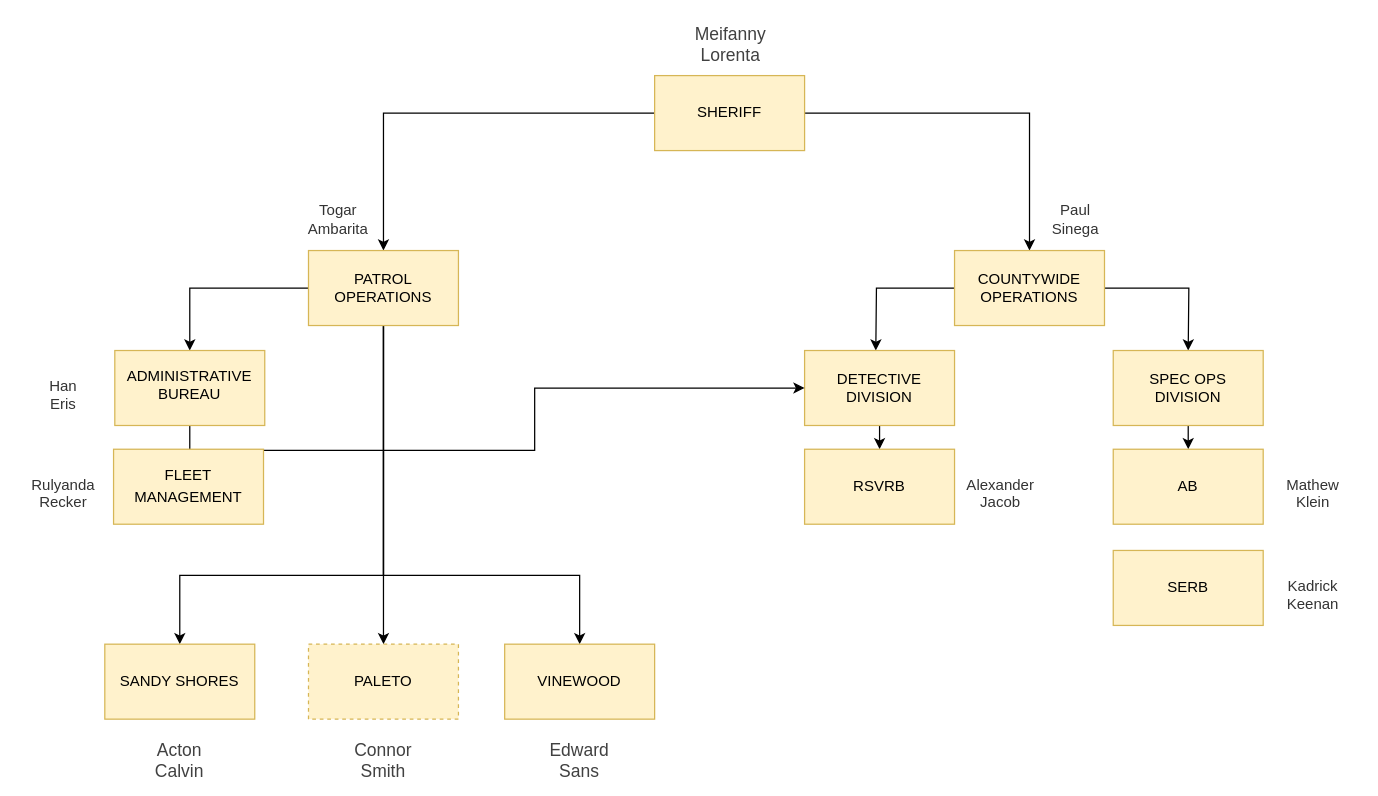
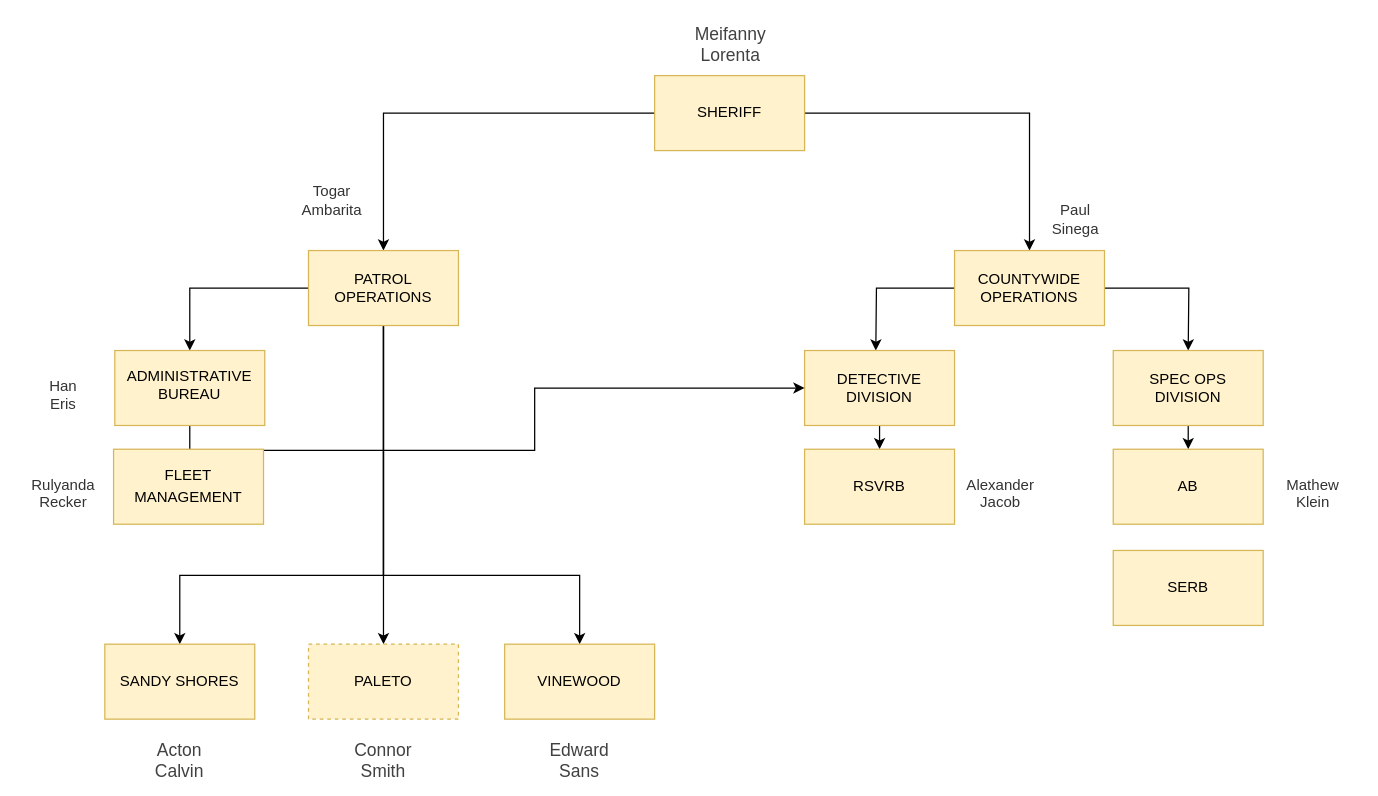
  <mxCell id="0" />
  <mxCell id="1" parent="0" />
  <mxCell id="2" style="edgeStyle=orthogonalEdgeStyle;rounded=0;orthogonalLoop=1;jettySize=auto;html=1;entryX=0.5;entryY=0;entryDx=0;entryDy=0;fontFamily=Helvetica;fontSize=12;" parent="1" source="4" target="9" edge="1"><mxGeometry relative="1" as="geometry" /></mxCell>
  <mxCell id="3" style="edgeStyle=orthogonalEdgeStyle;rounded=0;orthogonalLoop=1;jettySize=auto;html=1;entryX=0.5;entryY=0;entryDx=0;entryDy=0;fontFamily=Helvetica;fontSize=12;" parent="1" source="4" target="12" edge="1"><mxGeometry relative="1" as="geometry" /></mxCell>
  <mxCell id="4" value="SHERIFF" style="rounded=0;whiteSpace=wrap;html=1;fillColor=#fff2cc;strokeColor=#d6b656;fontColor=default;labelBackgroundColor=none;" parent="1" vertex="1"><mxGeometry x="523" y="60" width="120" height="60" as="geometry" /></mxCell>
  <mxCell id="5" style="edgeStyle=orthogonalEdgeStyle;rounded=0;orthogonalLoop=1;jettySize=auto;html=1;exitX=0.5;exitY=1;exitDx=0;exitDy=0;entryX=0.5;entryY=0;entryDx=0;entryDy=0;fontFamily=Helvetica;fontSize=12;" parent="1" source="9" target="17" edge="1"><mxGeometry relative="1" as="geometry" /></mxCell>
  <mxCell id="6" style="edgeStyle=orthogonalEdgeStyle;rounded=0;orthogonalLoop=1;jettySize=auto;html=1;exitX=0.5;exitY=1;exitDx=0;exitDy=0;entryX=0.5;entryY=0;entryDx=0;entryDy=0;fontFamily=Helvetica;fontSize=12;" parent="1" source="9" target="19" edge="1"><mxGeometry relative="1" as="geometry"><Array as="points"><mxPoint x="306" y="460" /><mxPoint x="463" y="460" /></Array></mxGeometry></mxCell>
  <mxCell id="7" style="edgeStyle=orthogonalEdgeStyle;rounded=0;orthogonalLoop=1;jettySize=auto;html=1;exitX=0.5;exitY=1;exitDx=0;exitDy=0;entryX=0.5;entryY=0;entryDx=0;entryDy=0;fontFamily=Helvetica;fontSize=12;" parent="1" source="9" target="18" edge="1"><mxGeometry relative="1" as="geometry"><Array as="points"><mxPoint x="306" y="460" /><mxPoint x="143" y="460" /></Array></mxGeometry></mxCell>
  <mxCell id="8" style="edgeStyle=orthogonalEdgeStyle;rounded=0;orthogonalLoop=1;jettySize=auto;html=1;exitX=0;exitY=0.5;exitDx=0;exitDy=0;entryX=0.5;entryY=0;entryDx=0;entryDy=0;fontFamily=Helvetica;fontSize=12;fontColor=default;" edge="1" parent="1" source="9" target="24"><mxGeometry relative="1" as="geometry" /></mxCell>
  <mxCell id="9" value="&lt;span class=&quot;text-strong&quot; style=&quot;&quot;&gt;&lt;font style=&quot;font-size: 12px&quot;&gt;PATROL OPERATIONS&lt;/font&gt;&lt;/span&gt;" style="rounded=0;whiteSpace=wrap;html=1;fillColor=#fff2cc;strokeColor=#d6b656;fontColor=default;labelBackgroundColor=none;" parent="1" vertex="1"><mxGeometry x="246" y="200" width="120" height="60" as="geometry" /></mxCell>
  <mxCell id="10" style="edgeStyle=orthogonalEdgeStyle;rounded=0;orthogonalLoop=1;jettySize=auto;html=1;fontFamily=Helvetica;fontSize=12;" parent="1" source="12" edge="1"><mxGeometry relative="1" as="geometry"><mxPoint x="700" y="280" as="targetPoint" /></mxGeometry></mxCell>
  <mxCell id="11" style="edgeStyle=orthogonalEdgeStyle;rounded=0;orthogonalLoop=1;jettySize=auto;html=1;fontFamily=Helvetica;fontSize=12;" parent="1" source="12" edge="1"><mxGeometry relative="1" as="geometry"><mxPoint x="950" y="280" as="targetPoint" /></mxGeometry></mxCell>
  <mxCell id="12" value="&lt;span class=&quot;text-strong&quot; style=&quot;&quot;&gt;&lt;font style=&quot;font-size: 12px&quot;&gt;COUNTYWIDE OPERATIONS&lt;/font&gt;&lt;/span&gt;" style="rounded=0;whiteSpace=wrap;html=1;fillColor=#fff2cc;strokeColor=#d6b656;fontColor=default;labelBackgroundColor=none;" parent="1" vertex="1"><mxGeometry x="763" y="200" width="120" height="60" as="geometry" /></mxCell>
  <mxCell id="13" style="edgeStyle=orthogonalEdgeStyle;rounded=0;orthogonalLoop=1;jettySize=auto;html=1;exitX=0.5;exitY=1;exitDx=0;exitDy=0;entryX=0.5;entryY=0;entryDx=0;entryDy=0;fontFamily=Helvetica;fontSize=12;" parent="1" source="14" target="22" edge="1"><mxGeometry relative="1" as="geometry" /></mxCell>
  <mxCell id="14" value="&lt;font&gt;&lt;span style=&quot;&quot;&gt;DETECTIVE&lt;br&gt;DIVISION&lt;br&gt;&lt;/span&gt;&lt;/font&gt;" style="rounded=0;whiteSpace=wrap;html=1;fillColor=#fff2cc;strokeColor=#d6b656;fontColor=default;labelBackgroundColor=none;" parent="1" vertex="1"><mxGeometry x="643" y="280" width="120" height="60" as="geometry" /></mxCell>
  <mxCell id="15" style="edgeStyle=orthogonalEdgeStyle;rounded=0;orthogonalLoop=1;jettySize=auto;html=1;exitX=0.5;exitY=1;exitDx=0;exitDy=0;entryX=0.5;entryY=0;entryDx=0;entryDy=0;fontFamily=Helvetica;fontSize=12;" parent="1" source="16" target="20" edge="1"><mxGeometry relative="1" as="geometry" /></mxCell>
  <mxCell id="16" value="&lt;span class=&quot;text-strong&quot; style=&quot;&quot;&gt;&lt;font style=&quot;font-size: 12px&quot;&gt;SPEC OPS&lt;br&gt;DIVISION&lt;br&gt;&lt;/font&gt;&lt;/span&gt;" style="rounded=0;whiteSpace=wrap;html=1;fillColor=#fff2cc;strokeColor=#d6b656;fontColor=default;labelBackgroundColor=none;" parent="1" vertex="1"><mxGeometry x="890" y="280" width="120" height="60" as="geometry" /></mxCell>
  <mxCell id="17" value="&lt;span class=&quot;text-strong&quot; style=&quot;&quot;&gt;&lt;font style=&quot;font-size: 12px&quot;&gt;PALETO&lt;/font&gt;&lt;/span&gt;" style="rounded=0;whiteSpace=wrap;html=1;fillColor=#fff2cc;strokeColor=#d6b656;fontColor=default;labelBackgroundColor=none;dashed=1;" parent="1" vertex="1"><mxGeometry x="246" y="515" width="120" height="60" as="geometry" /></mxCell>
  <mxCell id="18" value="&lt;span style=&quot;&quot;&gt;&lt;font style=&quot;font-size: 12px&quot;&gt;SANDY SHORES&lt;/font&gt;&lt;/span&gt;" style="rounded=0;whiteSpace=wrap;html=1;fillColor=#fff2cc;strokeColor=#d6b656;fontColor=default;labelBackgroundColor=none;" parent="1" vertex="1"><mxGeometry x="83" y="515" width="120" height="60" as="geometry" /></mxCell>
  <mxCell id="19" value="&lt;span class=&quot;text-strong&quot; style=&quot;&quot;&gt;&lt;font style=&quot;font-size: 12px&quot;&gt;VINEWOOD&lt;/font&gt;&lt;/span&gt;" style="rounded=0;whiteSpace=wrap;html=1;fillColor=#fff2cc;strokeColor=#d6b656;fontColor=default;labelBackgroundColor=none;" parent="1" vertex="1"><mxGeometry x="403" y="515" width="120" height="60" as="geometry" /></mxCell>
  <mxCell id="20" value="&lt;font&gt;&lt;span style=&quot;&quot;&gt;AB&lt;/span&gt;&lt;/font&gt;" style="rounded=0;whiteSpace=wrap;html=1;fillColor=#fff2cc;strokeColor=#d6b656;fontColor=default;labelBackgroundColor=none;" parent="1" vertex="1"><mxGeometry x="890" y="359" width="120" height="60" as="geometry" /></mxCell>
  <mxCell id="21" value="SERB" style="rounded=0;whiteSpace=wrap;html=1;fontFamily=Helvetica;fontSize=12;fillColor=#fff2cc;strokeColor=#d6b656;fontColor=default;labelBackgroundColor=none;" parent="1" vertex="1"><mxGeometry x="890" y="440" width="120" height="60" as="geometry" /></mxCell>
  <mxCell id="22" value="RSVRB" style="rounded=0;whiteSpace=wrap;html=1;fontFamily=Helvetica;fontSize=12;fillColor=#fff2cc;strokeColor=#d6b656;fontColor=default;labelBackgroundColor=none;" parent="1" vertex="1"><mxGeometry x="643" y="359" width="120" height="60" as="geometry" /></mxCell>
  <mxCell id="23" style="edgeStyle=orthogonalEdgeStyle;rounded=0;orthogonalLoop=1;jettySize=auto;html=1;exitX=0.5;exitY=1;exitDx=0;exitDy=0;fontFamily=Helvetica;fontSize=12;" parent="1" source="24" target="14" edge="1"><mxGeometry relative="1" as="geometry" /></mxCell>
  <mxCell id="24" value="&lt;br&gt;&lt;table cellpadding=&quot;0&quot; cellspacing=&quot;0&quot; width=&quot;100%&quot; border=&quot;0&quot; style=&quot;border-collapse: collapse; border-spacing: 0px; font-style: normal; letter-spacing: normal; text-transform: none; word-spacing: 0px; border-color: rgb(0, 0, 0);&quot;&gt;&lt;tbody&gt;&lt;tr style=&quot;&quot;&gt;&lt;td style=&quot;padding: 0px&quot;&gt;&lt;center&gt;ADMINISTRATIVE BUREAU&lt;br&gt;&lt;/center&gt;&lt;/td&gt;&lt;/tr&gt;&lt;/tbody&gt;&lt;/table&gt;&lt;font size=&quot;3&quot;&gt;&lt;br&gt;&lt;/font&gt;" style="rounded=0;whiteSpace=wrap;html=1;fontFamily=Helvetica;fontSize=12;fillColor=#fff2cc;strokeColor=#d6b656;fontColor=default;labelBackgroundColor=none;" parent="1" vertex="1"><mxGeometry x="91" y="280" width="120" height="60" as="geometry" /></mxCell>
  <mxCell id="25" value="FLEET MANAGEMENT&lt;font size=&quot;3&quot;&gt;&lt;br&gt;&lt;/font&gt;" style="rounded=0;whiteSpace=wrap;html=1;fontFamily=Helvetica;fontSize=12;fillColor=#fff2cc;strokeColor=#d6b656;fontColor=default;labelBackgroundColor=none;" parent="1" vertex="1"><mxGeometry x="90" y="359" width="120" height="60" as="geometry" /></mxCell>
  <mxCell id="26" value="&lt;span class=&quot;text-strong&quot; style=&quot;color: rgb(65 , 65 , 65) ; font-size: 14px&quot;&gt;Meifanny Lorenta&lt;/span&gt;" style="text;html=1;strokeColor=none;fillColor=none;align=center;verticalAlign=middle;whiteSpace=wrap;rounded=0;" vertex="1" parent="1"><mxGeometry x="554" y="20" width="60" height="30" as="geometry" /></mxCell>
  <mxCell id="27" value="Paul Sinega&lt;br&gt;" style="text;align=center;verticalAlign=middle;rounded=1;labelBackgroundColor=none;fontSize=12;fillColor=none;fontColor=#333333;strokeColor=none;whiteSpace=wrap;html=1;labelBorderColor=none;" vertex="1" parent="1"><mxGeometry x="830" y="160" width="60" height="30" as="geometry" /></mxCell>
- <mxCell id="28" value="Togar&lt;br&gt;Ambarita&lt;br&gt;" style="text;align=center;verticalAlign=middle;rounded=1;labelBackgroundColor=none;fontSize=12;fillColor=none;fontColor=#333333;strokeColor=none;whiteSpace=wrap;html=1;labelBorderColor=none;" vertex="1" parent="1"><mxGeometry x="240" y="160" width="60" height="30" as="geometry" /></mxCell>
+ <mxCell id="28" value="Togar&lt;br&gt;Ambarita&lt;br&gt;" style="text;align=center;verticalAlign=middle;rounded=1;labelBackgroundColor=none;fontSize=12;fillColor=none;fontColor=#333333;strokeColor=none;whiteSpace=wrap;html=1;labelBorderColor=none;" vertex="1" parent="1"><mxGeometry x="235" y="145" width="60" height="30" as="geometry" /></mxCell>
  <mxCell id="29" value="Mathew Klein" style="text;fontFamily=Helvetica;align=center;labelBackgroundColor=none;fontSize=12;rounded=1;fillColor=none;fontColor=#333333;strokeColor=none;whiteSpace=wrap;html=1;labelBorderColor=none;" vertex="1" parent="1"><mxGeometry x="1020" y="374" width="60" height="30" as="geometry" /></mxCell>
- <mxCell id="30" value="Kadrick Keenan" style="text;fontFamily=Helvetica;align=center;labelBackgroundColor=none;fontSize=12;rounded=1;fillColor=none;fontColor=#333333;strokeColor=none;whiteSpace=wrap;html=1;labelBorderColor=none;" vertex="1" parent="1"><mxGeometry x="1020" y="455" width="60" height="30" as="geometry" /></mxCell>
  <mxCell id="31" value="Alexander&lt;br&gt;Jacob&lt;br&gt;" style="text;fontFamily=Helvetica;align=center;labelBackgroundColor=none;fontSize=12;rounded=1;fillColor=none;fontColor=#333333;strokeColor=none;whiteSpace=wrap;html=1;labelBorderColor=none;" vertex="1" parent="1"><mxGeometry x="770" y="374" width="60" height="30" as="geometry" /></mxCell>
  <mxCell id="32" value="Han&lt;br&gt;Eris&lt;br&gt;" style="text;fontFamily=Helvetica;align=center;labelBackgroundColor=none;fontSize=12;rounded=1;fillColor=none;fontColor=#333333;strokeColor=none;whiteSpace=wrap;html=1;labelBorderColor=none;" vertex="1" parent="1"><mxGeometry x="20" y="295" width="60" height="30" as="geometry" /></mxCell>
  <mxCell id="33" value="Rulyanda Recker" style="text;fontFamily=Helvetica;align=center;labelBackgroundColor=none;fontSize=12;rounded=1;fillColor=none;fontColor=#333333;strokeColor=none;whiteSpace=wrap;html=1;labelBorderColor=none;" vertex="1" parent="1"><mxGeometry x="20" y="374" width="60" height="30" as="geometry" /></mxCell>
  <mxCell id="34" value="&lt;span class=&quot;text-strong&quot; style=&quot;color: rgb(65 , 65 , 65) ; font-size: 14px&quot;&gt;Acton Calvin&lt;/span&gt;" style="text;fontFamily=Helvetica;align=center;labelBackgroundColor=none;fontSize=12;rounded=1;fillColor=none;fontColor=#333333;strokeColor=none;whiteSpace=wrap;html=1;labelBorderColor=none;" vertex="1" parent="1"><mxGeometry x="113" y="585" width="60" height="30" as="geometry" /></mxCell>
  <mxCell id="35" value="&lt;font color=&quot;#414141&quot;&gt;&lt;span style=&quot;font-size: 14px&quot;&gt;Connor&lt;br&gt;Smith&lt;br&gt;&lt;/span&gt;&lt;/font&gt;" style="text;fontFamily=Helvetica;align=center;labelBackgroundColor=none;fontSize=12;rounded=1;fillColor=none;fontColor=#333333;strokeColor=none;whiteSpace=wrap;html=1;labelBorderColor=none;" vertex="1" parent="1"><mxGeometry x="276" y="585" width="60" height="30" as="geometry" /></mxCell>
  <mxCell id="36" value="&lt;font color=&quot;#414141&quot;&gt;&lt;span style=&quot;font-size: 14px&quot;&gt;Edward Sans&lt;br&gt;&lt;/span&gt;&lt;/font&gt;" style="text;fontFamily=Helvetica;align=center;labelBackgroundColor=none;fontSize=12;rounded=1;fillColor=none;fontColor=#333333;strokeColor=none;whiteSpace=wrap;html=1;labelBorderColor=none;" vertex="1" parent="1"><mxGeometry x="433" y="585" width="60" height="30" as="geometry" /></mxCell>
